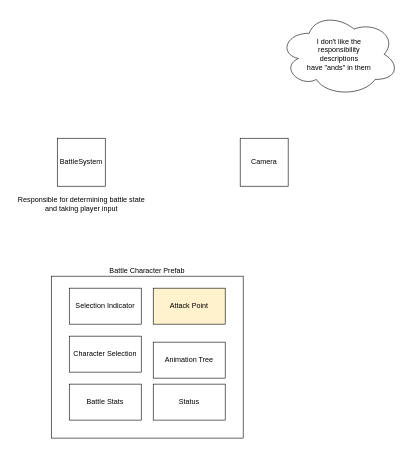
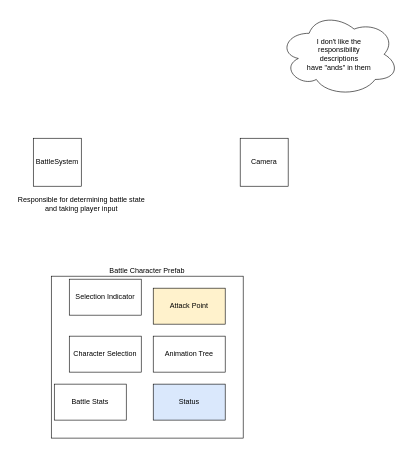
  <mxCell id="0" />
  <mxCell id="1" parent="0" />
- <mxCell id="2" value="BattleSystem" style="whiteSpace=wrap;html=1;aspect=fixed;" vertex="1" parent="1"><mxGeometry x="95" y="230" width="80" height="80" as="geometry" /></mxCell>
+ <mxCell id="2" value="BattleSystem" style="whiteSpace=wrap;html=1;aspect=fixed;" vertex="1" parent="1"><mxGeometry x="55" y="230" width="80" height="80" as="geometry" /></mxCell>
  <mxCell id="3" value="Camera" style="whiteSpace=wrap;html=1;aspect=fixed;" vertex="1" parent="1"><mxGeometry x="400" y="230" width="80" height="80" as="geometry" /></mxCell>
  <mxCell id="4" value="Responsible for determining battle state &lt;br&gt;and taking player input" style="text;html=1;align=center;verticalAlign=middle;resizable=0;points=[];autosize=1;strokeColor=none;fillColor=none;" vertex="1" parent="1"><mxGeometry x="20" y="320" width="230" height="40" as="geometry" /></mxCell>
  <mxCell id="5" value="I don't like the &lt;br&gt;responsibility &lt;br&gt;descriptions &lt;br&gt;have &quot;ands&quot; in them" style="ellipse;shape=cloud;whiteSpace=wrap;html=1;" vertex="1" parent="1"><mxGeometry x="465" y="20" width="200" height="140" as="geometry" /></mxCell>
  <mxCell id="6" value="Battle Character Prefab" style="rounded=0;whiteSpace=wrap;html=1;labelPosition=center;verticalLabelPosition=top;align=center;verticalAlign=bottom;" vertex="1" parent="1"><mxGeometry x="85" y="460" width="320" height="270" as="geometry" /></mxCell>
- <mxCell id="7" value="Selection Indicator" style="rounded=0;whiteSpace=wrap;html=1;" vertex="1" parent="1"><mxGeometry x="115" y="480" width="120" height="60" as="geometry" /></mxCell>
+ <mxCell id="7" value="Selection Indicator" style="rounded=0;whiteSpace=wrap;html=1;" vertex="1" parent="1"><mxGeometry x="115" y="465" width="120" height="60" as="geometry" /></mxCell>
  <mxCell id="8" value="Attack Point" style="rounded=0;whiteSpace=wrap;html=1;fillColor=#fff2cc;" vertex="1" parent="1"><mxGeometry x="255" y="480" width="120" height="60" as="geometry" /></mxCell>
  <mxCell id="9" value="Character Selection" style="rounded=0;whiteSpace=wrap;html=1;" vertex="1" parent="1"><mxGeometry x="115" y="560" width="120" height="60" as="geometry" /></mxCell>
- <mxCell id="10" value="Animation Tree" style="rounded=0;whiteSpace=wrap;html=1;" vertex="1" parent="1"><mxGeometry x="255" y="570" width="120" height="60" as="geometry" /></mxCell>
- <mxCell id="11" value="Battle Stats" style="rounded=0;whiteSpace=wrap;html=1;" vertex="1" parent="1"><mxGeometry x="115" y="640" width="120" height="60" as="geometry" /></mxCell>
- <mxCell id="12" value="Status" style="rounded=0;whiteSpace=wrap;html=1;" vertex="1" parent="1"><mxGeometry x="255" y="640" width="120" height="60" as="geometry" /></mxCell>
+ <mxCell id="10" value="Animation Tree" style="rounded=0;whiteSpace=wrap;html=1;" vertex="1" parent="1"><mxGeometry x="255" y="560" width="120" height="60" as="geometry" /></mxCell>
+ <mxCell id="11" value="Battle Stats" style="rounded=0;whiteSpace=wrap;html=1;" vertex="1" parent="1"><mxGeometry x="90" y="640" width="120" height="60" as="geometry" /></mxCell>
+ <mxCell id="12" value="Status" style="rounded=0;whiteSpace=wrap;html=1;fillColor=#dae8fc;" vertex="1" parent="1"><mxGeometry x="255" y="640" width="120" height="60" as="geometry" /></mxCell>
